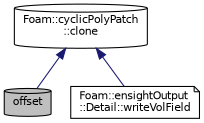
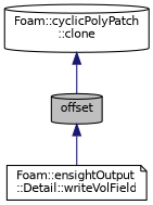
  digraph {
    rankdir=TB
    node [color=black fontname=Helvetica fontsize=10 shape=cylinder]
    edge [color=midnightblue dir=back fontname=Helvetica fontsize=10 labelfontname=Helvetica labelfontsize=10 style=solid]
    n1 [fillcolor=grey75 fontcolor=black height=0.2 label=offset style=filled width=0.4]
    n2 [height=0.2 label="Foam::ensightOutput\l::Detail::writeVolField" shape=note width=0.4]
    n3 [height=0.2 label="Foam::cyclicPolyPatch\l::clone" width=0.4]
-   n3 -> n2
+   n1 -> n2
    n3 -> n1
  }
